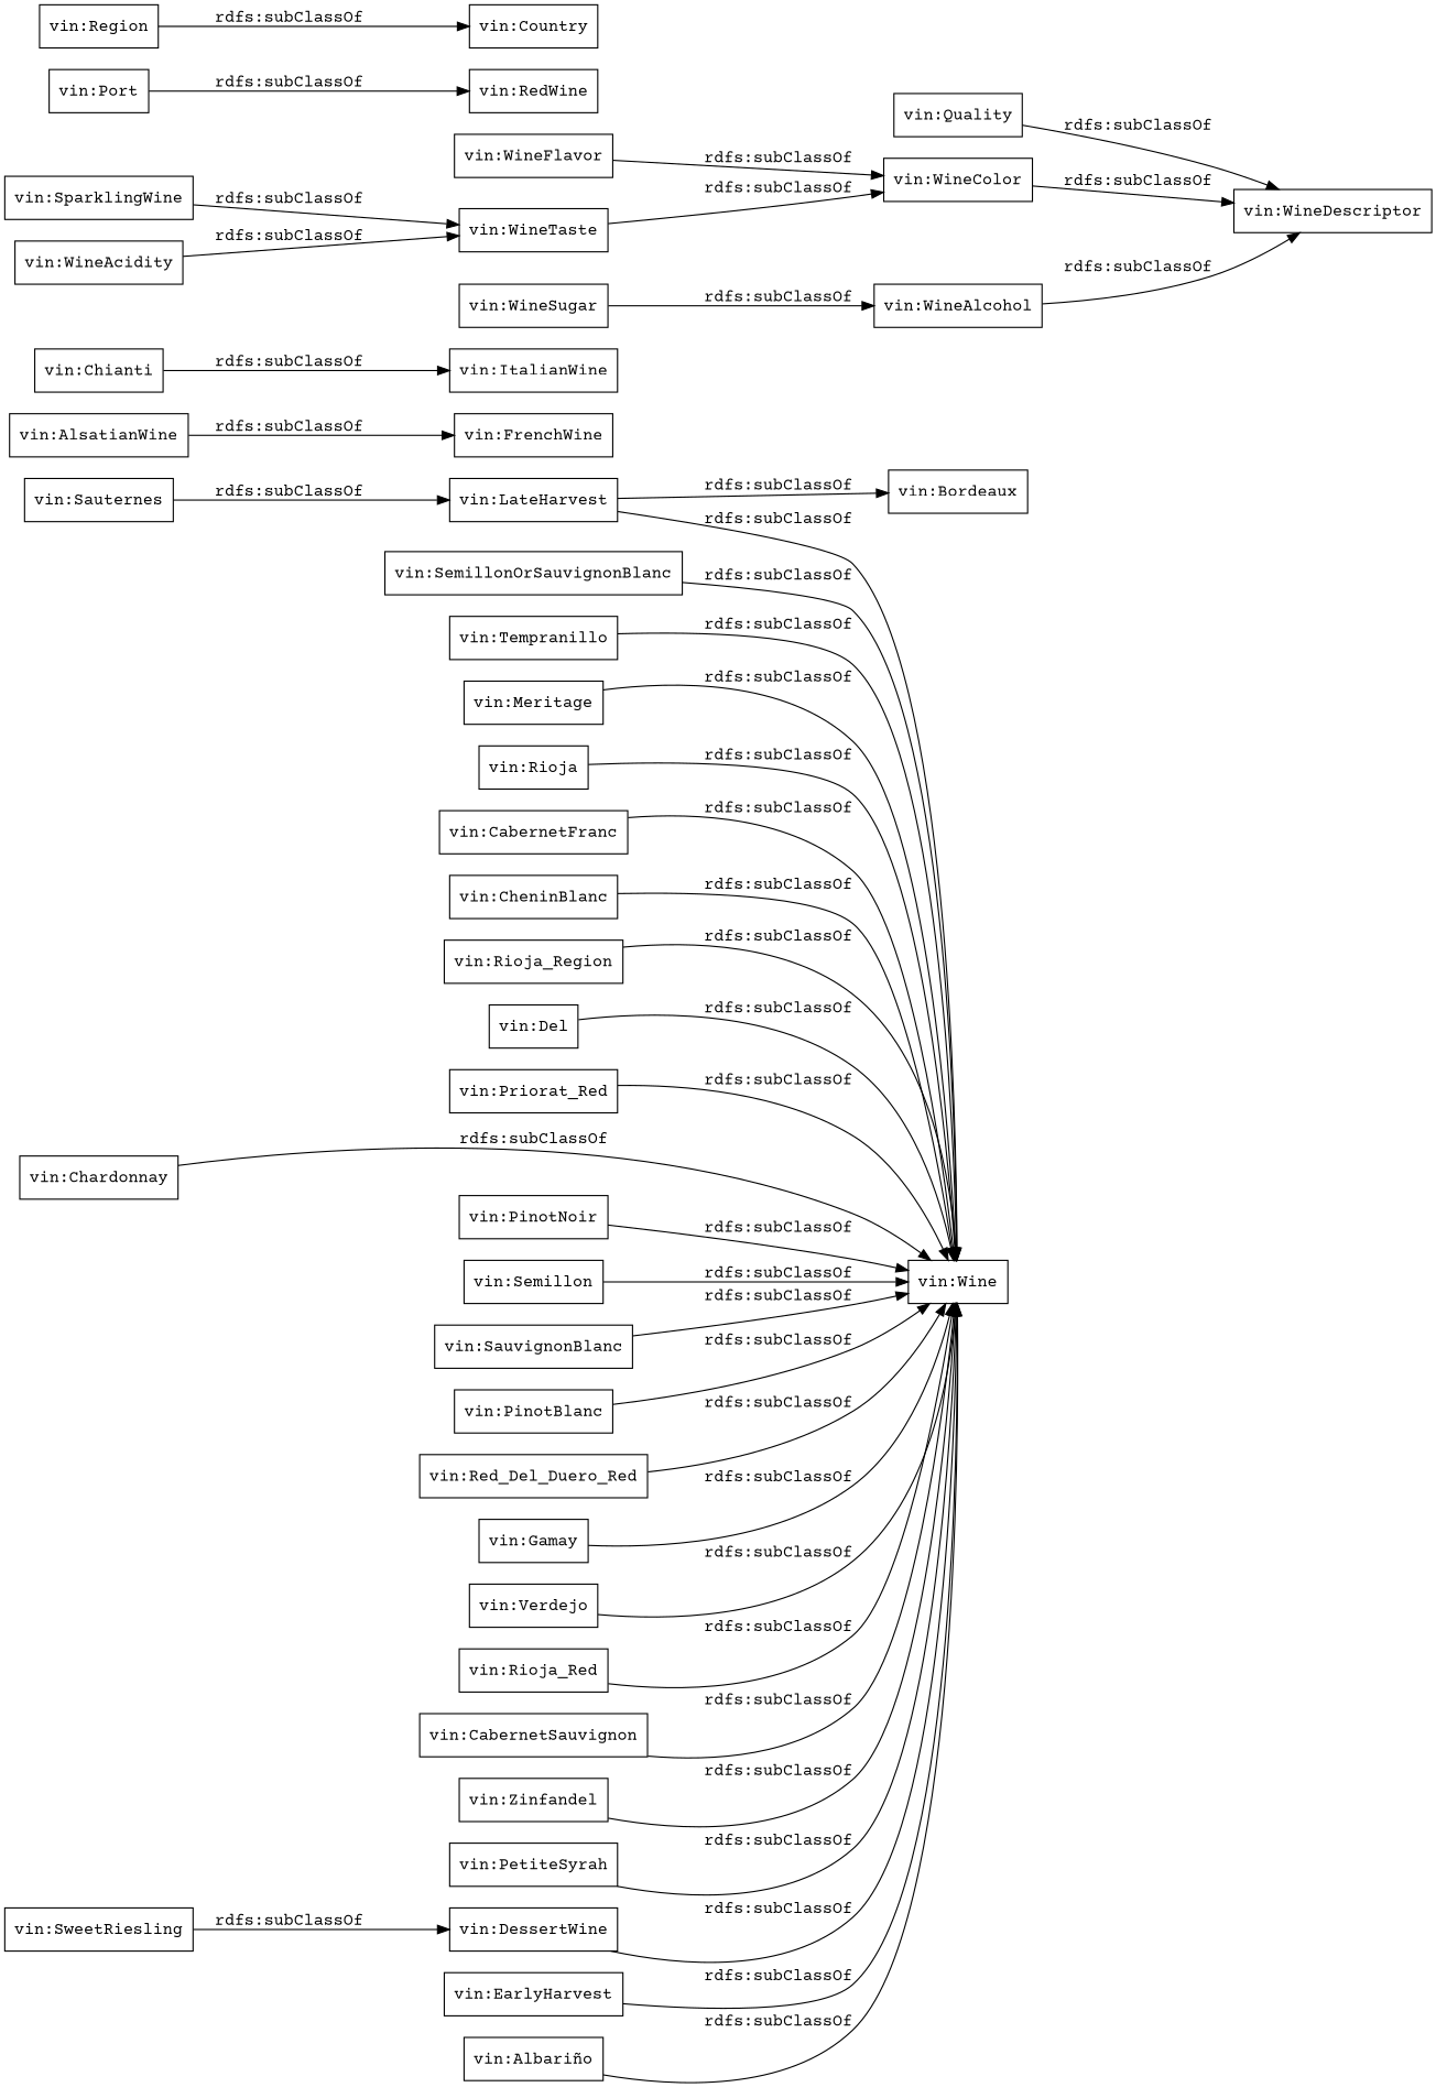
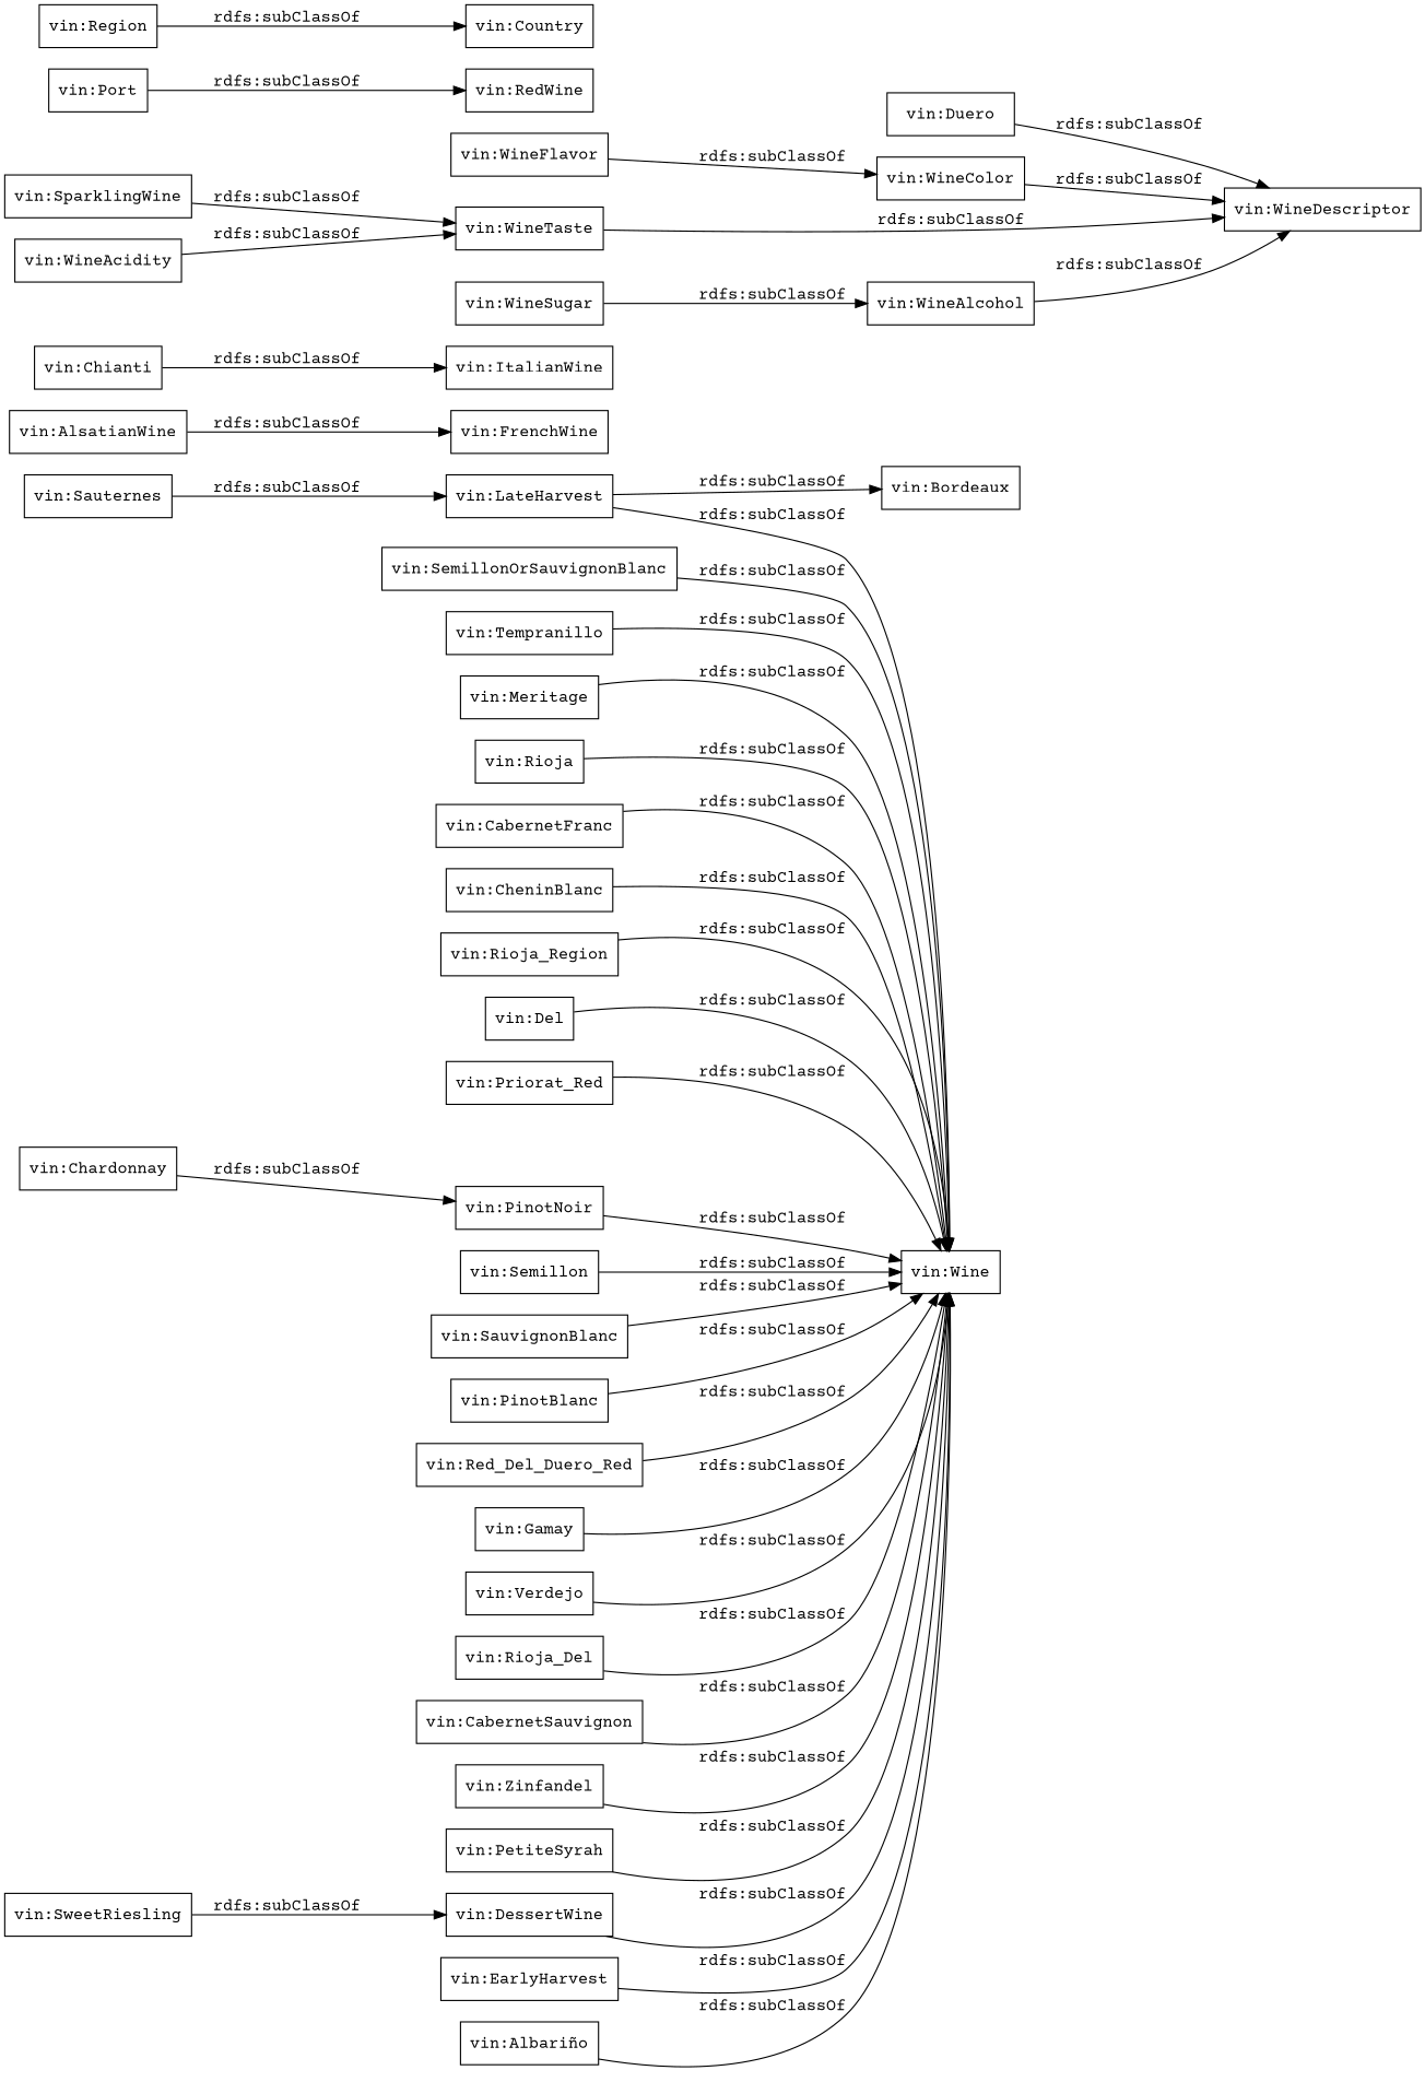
  digraph {
    fontname="Courier Prime"
    rankdir=LR
    node [color=black fontname="Courier Prime" shape=rectangle]
    edge [fontname="Courier Prime"]
    "vin:SemillonOrSauvignonBlanc"
    "vin:Wine"
    "vin:Tempranillo"
    "vin:AlsatianWine"
    "vin:FrenchWine"
    "vin:Chianti"
    "vin:ItalianWine"
    "vin:WineTaste"
    "vin:WineDescriptor"
    "vin:Port"
    "vin:RedWine"
    "vin:Meritage"
    n13 [label="vin:Rioja"]
    "vin:CabernetFranc"
    "vin:CheninBlanc"
    n16 [label="vin:Rioja_Region"]
    n17 [label="vin:Del"]
-   "vin:Quality"
+   "vin:Quality" [label="vin:Duero"]
    "vin:Priorat_Red"
    "vin:PinotNoir"
    "vin:WineColor"
    "vin:Sauternes"
    "vin:LateHarvest"
    "vin:Bordeaux"
    "vin:SauvignonBlanc"
    "vin:PinotBlanc"
    n27 [label="vin:Red_Del_Duero_Red"]
    "vin:Gamay"
    "vin:Verdejo"
    "vin:WineAlcohol"
    "vin:WineFlavor"
-   "vin:Rioja_Red"
+   "vin:Rioja_Red" [label="vin:Rioja_Del"]
    "vin:WineSugar"
    "vin:CabernetSauvignon"
    "vin:Zinfandel"
    "vin:PetiteSyrah"
    "vin:DessertWine"
    "vin:EarlyHarvest"
    "vin:Albariño"
    "vin:SparklingWine"
    "vin:Semillon"
    "vin:SweetRiesling"
    "vin:Region"
    "vin:Country"
    "vin:Chardonnay"
    "vin:WineAcidity"
    "vin:SemillonOrSauvignonBlanc" -> "vin:Wine" [label="rdfs:subClassOf"]
    "vin:Tempranillo" -> "vin:Wine" [label="rdfs:subClassOf"]
    "vin:AlsatianWine" -> "vin:FrenchWine" [label="rdfs:subClassOf"]
    "vin:Chianti" -> "vin:ItalianWine" [label="rdfs:subClassOf"]
-   "vin:WineTaste" -> "vin:WineColor" [label="rdfs:subClassOf"]
+   "vin:WineTaste" -> "vin:WineDescriptor" [label="rdfs:subClassOf"]
    "vin:Port" -> "vin:RedWine" [label="rdfs:subClassOf"]
    "vin:Meritage" -> "vin:Wine" [label="rdfs:subClassOf"]
    n13 -> "vin:Wine" [label="rdfs:subClassOf"]
    "vin:CabernetFranc" -> "vin:Wine" [label="rdfs:subClassOf"]
    "vin:CheninBlanc" -> "vin:Wine" [label="rdfs:subClassOf"]
    n16 -> "vin:Wine" [label="rdfs:subClassOf"]
    n17 -> "vin:Wine" [label="rdfs:subClassOf"]
    "vin:Quality" -> "vin:WineDescriptor" [label="rdfs:subClassOf"]
    "vin:Priorat_Red" -> "vin:Wine" [label="rdfs:subClassOf"]
    "vin:PinotNoir" -> "vin:Wine" [label="rdfs:subClassOf"]
    "vin:WineColor" -> "vin:WineDescriptor" [label="rdfs:subClassOf"]
    "vin:Sauternes" -> "vin:LateHarvest" [label="rdfs:subClassOf"]
    "vin:LateHarvest" -> "vin:Wine" [label="rdfs:subClassOf"]
    "vin:LateHarvest" -> "vin:Bordeaux" [label="rdfs:subClassOf"]
    "vin:SauvignonBlanc" -> "vin:Wine" [label="rdfs:subClassOf"]
    "vin:PinotBlanc" -> "vin:Wine" [label="rdfs:subClassOf"]
    n27 -> "vin:Wine" [label="rdfs:subClassOf"]
    "vin:Gamay" -> "vin:Wine" [label="rdfs:subClassOf"]
    "vin:Verdejo" -> "vin:Wine" [label="rdfs:subClassOf"]
    "vin:WineAlcohol" -> "vin:WineDescriptor" [label="rdfs:subClassOf"]
    "vin:WineFlavor" -> "vin:WineColor" [label="rdfs:subClassOf"]
    "vin:Rioja_Red" -> "vin:Wine" [label="rdfs:subClassOf"]
    "vin:WineSugar" -> "vin:WineAlcohol" [label="rdfs:subClassOf"]
    "vin:CabernetSauvignon" -> "vin:Wine" [label="rdfs:subClassOf"]
    "vin:Zinfandel" -> "vin:Wine" [label="rdfs:subClassOf"]
    "vin:PetiteSyrah" -> "vin:Wine" [label="rdfs:subClassOf"]
    "vin:DessertWine" -> "vin:Wine" [label="rdfs:subClassOf"]
    "vin:EarlyHarvest" -> "vin:Wine" [label="rdfs:subClassOf"]
    "vin:Albariño" -> "vin:Wine" [label="rdfs:subClassOf"]
    "vin:SparklingWine" -> "vin:WineTaste" [label="rdfs:subClassOf"]
    "vin:Semillon" -> "vin:Wine" [label="rdfs:subClassOf"]
    "vin:SweetRiesling" -> "vin:DessertWine" [label="rdfs:subClassOf"]
    "vin:Region" -> "vin:Country" [label="rdfs:subClassOf"]
-   "vin:Chardonnay" -> "vin:Wine" [label="rdfs:subClassOf"]
+   "vin:Chardonnay" -> "vin:PinotNoir" [label="rdfs:subClassOf"]
    "vin:WineAcidity" -> "vin:WineTaste" [label="rdfs:subClassOf"]
  }
